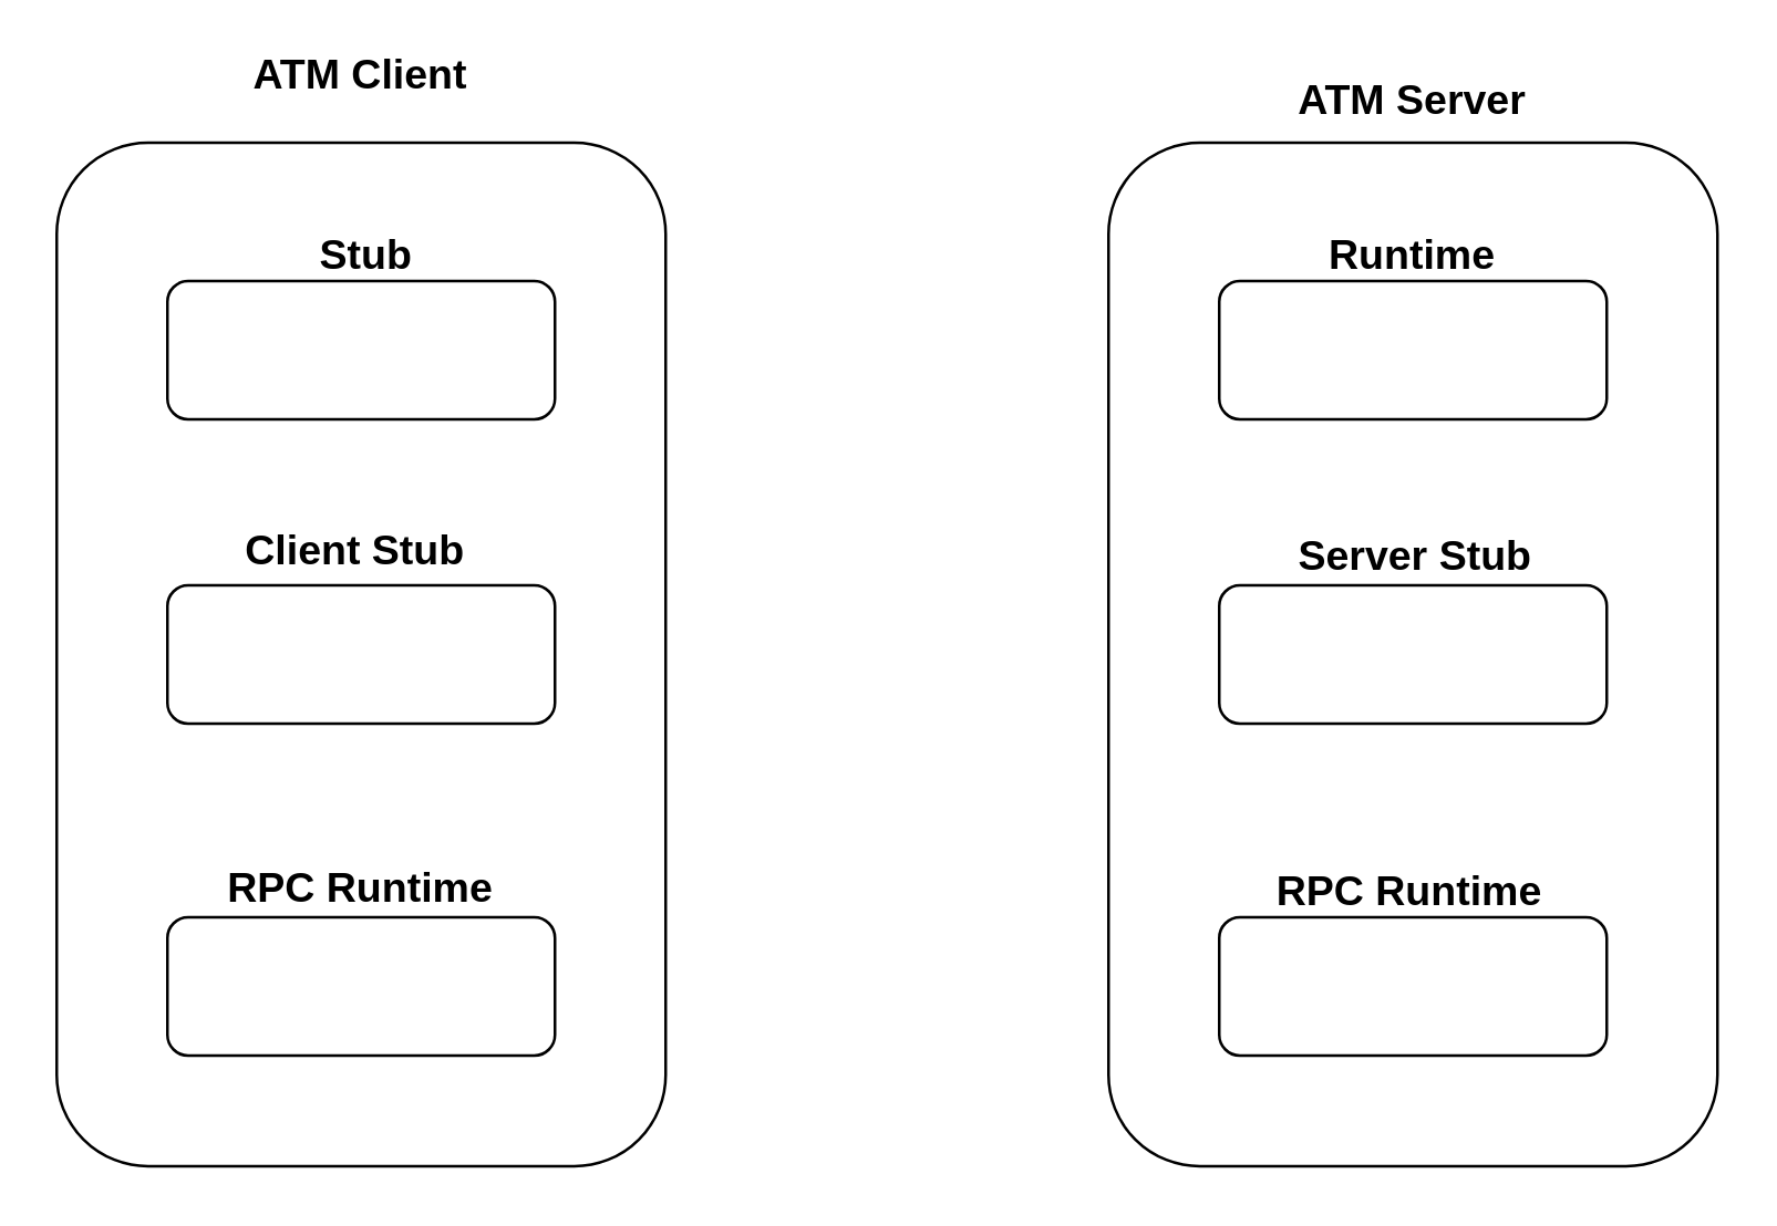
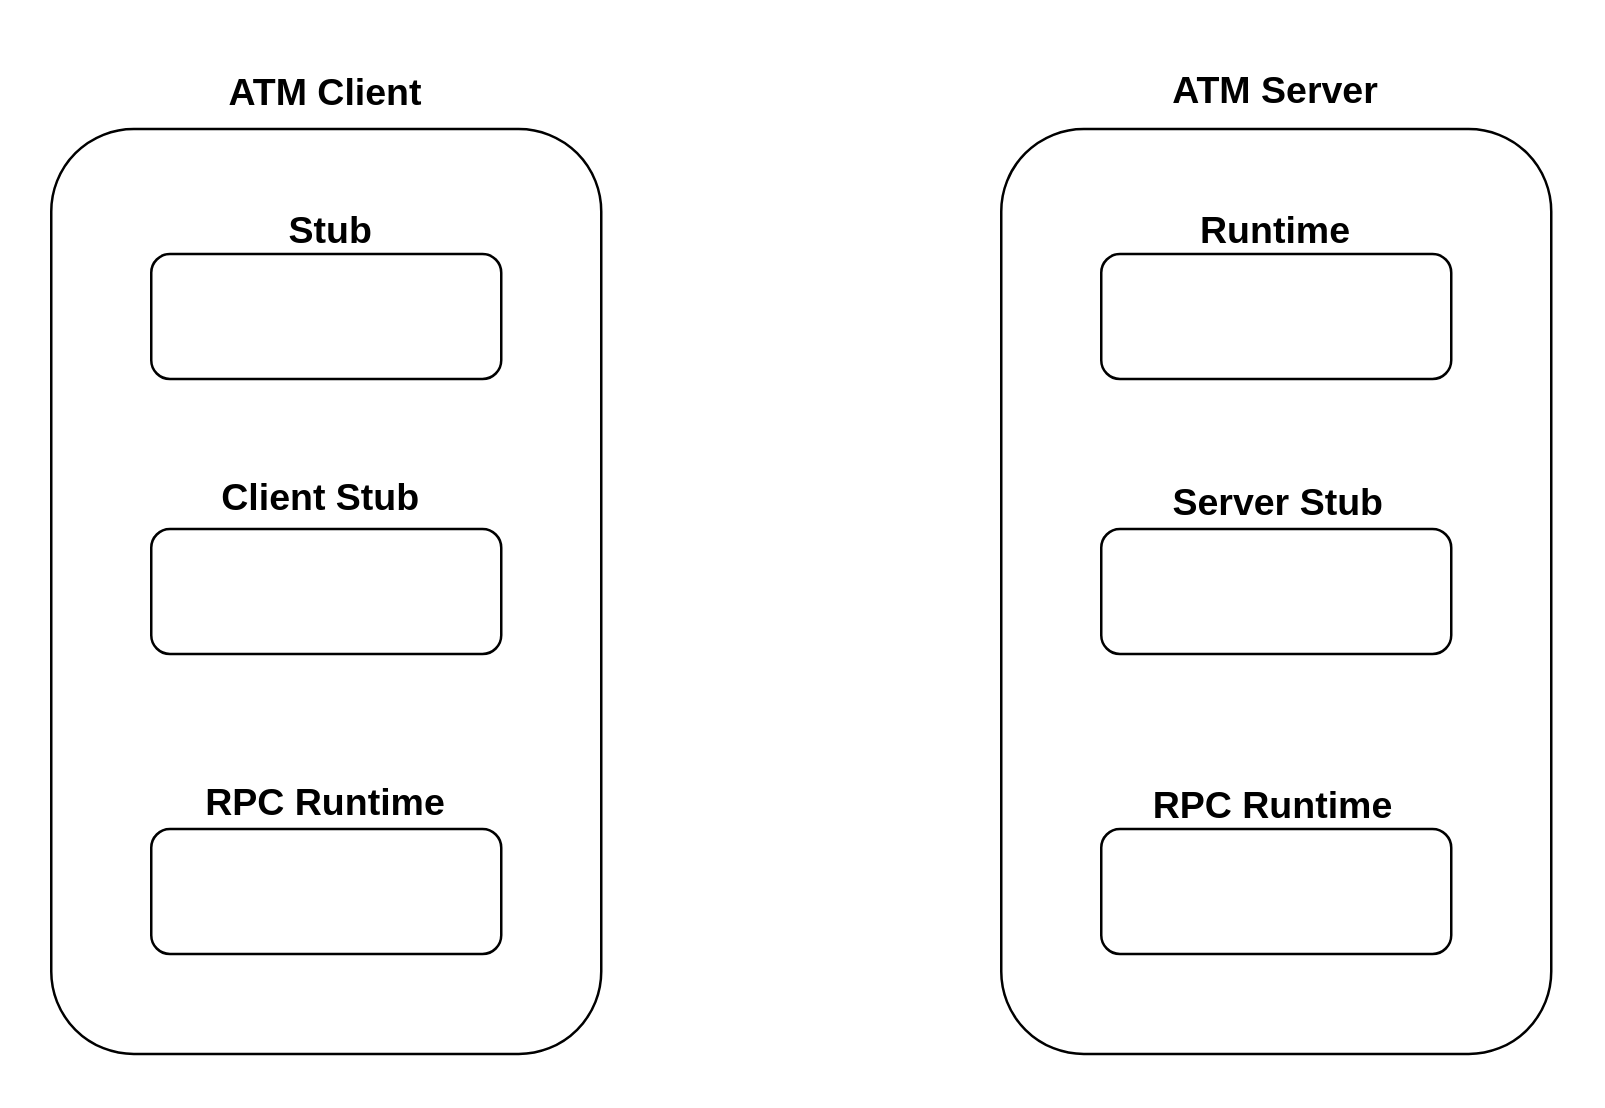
  <mxCell id="0" />
  <mxCell id="1" parent="0" />
  <mxCell id="2" value="" style="rounded=1;whiteSpace=wrap;html=1;" vertex="1" parent="1"><mxGeometry x="400" y="51" width="220" height="370" as="geometry" /></mxCell>
  <mxCell id="3" value="" style="rounded=1;whiteSpace=wrap;html=1;" vertex="1" parent="1"><mxGeometry x="20" y="51" width="220" height="370" as="geometry" /></mxCell>
  <mxCell id="4" value="" style="rounded=1;whiteSpace=wrap;html=1;" vertex="1" parent="1"><mxGeometry x="60" y="101" width="140" height="50" as="geometry" /></mxCell>
  <mxCell id="5" value="" style="rounded=1;whiteSpace=wrap;html=1;" vertex="1" parent="1"><mxGeometry x="60" y="211" width="140" height="50" as="geometry" /></mxCell>
  <mxCell id="6" value="" style="rounded=1;whiteSpace=wrap;html=1;" vertex="1" parent="1"><mxGeometry x="60" y="331" width="140" height="50" as="geometry" /></mxCell>
  <mxCell id="7" value="" style="rounded=1;whiteSpace=wrap;html=1;" vertex="1" parent="1"><mxGeometry x="440" y="331" width="140" height="50" as="geometry" /></mxCell>
  <mxCell id="8" value="" style="rounded=1;whiteSpace=wrap;html=1;" vertex="1" parent="1"><mxGeometry x="440" y="211" width="140" height="50" as="geometry" /></mxCell>
  <mxCell id="9" value="" style="rounded=1;whiteSpace=wrap;html=1;" vertex="1" parent="1"><mxGeometry x="440" y="101" width="140" height="50" as="geometry" /></mxCell>
- <mxCell id="10" value="&lt;b&gt;&lt;font style=&quot;font-size: 15px;&quot;&gt;ATM Client&lt;/font&gt;&lt;/b&gt;" style="text;html=1;strokeColor=none;fillColor=none;align=center;verticalAlign=middle;whiteSpace=wrap;rounded=0;" vertex="1" parent="1"><mxGeometry x="85" y="11" width="90" height="30" as="geometry" /></mxCell>
+ <mxCell id="10" value="&lt;b&gt;&lt;font style=&quot;font-size: 15px;&quot;&gt;ATM Client&lt;/font&gt;&lt;/b&gt;" style="text;html=1;strokeColor=none;fillColor=none;align=center;verticalAlign=middle;whiteSpace=wrap;rounded=0;" vertex="1" parent="1"><mxGeometry x="85" y="21" width="90" height="30" as="geometry" /></mxCell>
  <mxCell id="11" value="&lt;b&gt;&lt;font style=&quot;font-size: 15px;&quot;&gt;ATM Server&lt;/font&gt;&lt;/b&gt;" style="text;html=1;strokeColor=none;fillColor=none;align=center;verticalAlign=middle;whiteSpace=wrap;rounded=0;" vertex="1" parent="1"><mxGeometry x="465" y="20" width="90" height="30" as="geometry" /></mxCell>
  <mxCell id="12" value="&lt;b&gt;&lt;font style=&quot;font-size: 15px;&quot;&gt;&amp;nbsp;Stub&lt;/font&gt;&lt;/b&gt;" style="text;html=1;strokeColor=none;fillColor=none;align=center;verticalAlign=middle;whiteSpace=wrap;rounded=0;" vertex="1" parent="1"><mxGeometry x="85" y="76" width="90" height="30" as="geometry" /></mxCell>
  <mxCell id="13" value="&lt;b&gt;&lt;font style=&quot;font-size: 15px;&quot;&gt;&amp;nbsp;Client Stub&lt;/font&gt;&lt;/b&gt;" style="text;html=1;strokeColor=none;fillColor=none;align=center;verticalAlign=middle;whiteSpace=wrap;rounded=0;" vertex="1" parent="1"><mxGeometry x="81" y="183" width="90" height="30" as="geometry" /></mxCell>
  <mxCell id="14" value="&lt;b&gt;&lt;font style=&quot;font-size: 15px;&quot;&gt;&amp;nbsp;Server Stub&lt;/font&gt;&lt;/b&gt;" style="text;html=1;strokeColor=none;fillColor=none;align=center;verticalAlign=middle;whiteSpace=wrap;rounded=0;" vertex="1" parent="1"><mxGeometry x="454" y="185" width="110" height="30" as="geometry" /></mxCell>
  <mxCell id="15" value="&lt;b&gt;&lt;font style=&quot;font-size: 15px;&quot;&gt;Runtime&lt;/font&gt;&lt;/b&gt;" style="text;html=1;strokeColor=none;fillColor=none;align=center;verticalAlign=middle;whiteSpace=wrap;rounded=0;" vertex="1" parent="1"><mxGeometry x="465" y="76" width="90" height="30" as="geometry" /></mxCell>
  <mxCell id="16" value="&lt;b&gt;&lt;font style=&quot;font-size: 15px;&quot;&gt;RPC Runtime&lt;/font&gt;&lt;/b&gt;" style="text;html=1;strokeColor=none;fillColor=none;align=center;verticalAlign=middle;whiteSpace=wrap;rounded=0;" vertex="1" parent="1"><mxGeometry x="80" y="305" width="100" height="30" as="geometry" /></mxCell>
  <mxCell id="17" value="&lt;b&gt;&lt;font style=&quot;font-size: 15px;&quot;&gt;RPC Runtime&lt;/font&gt;&lt;/b&gt;" style="text;html=1;strokeColor=none;fillColor=none;align=center;verticalAlign=middle;whiteSpace=wrap;rounded=0;" vertex="1" parent="1"><mxGeometry x="459" y="306" width="100" height="30" as="geometry" /></mxCell>
